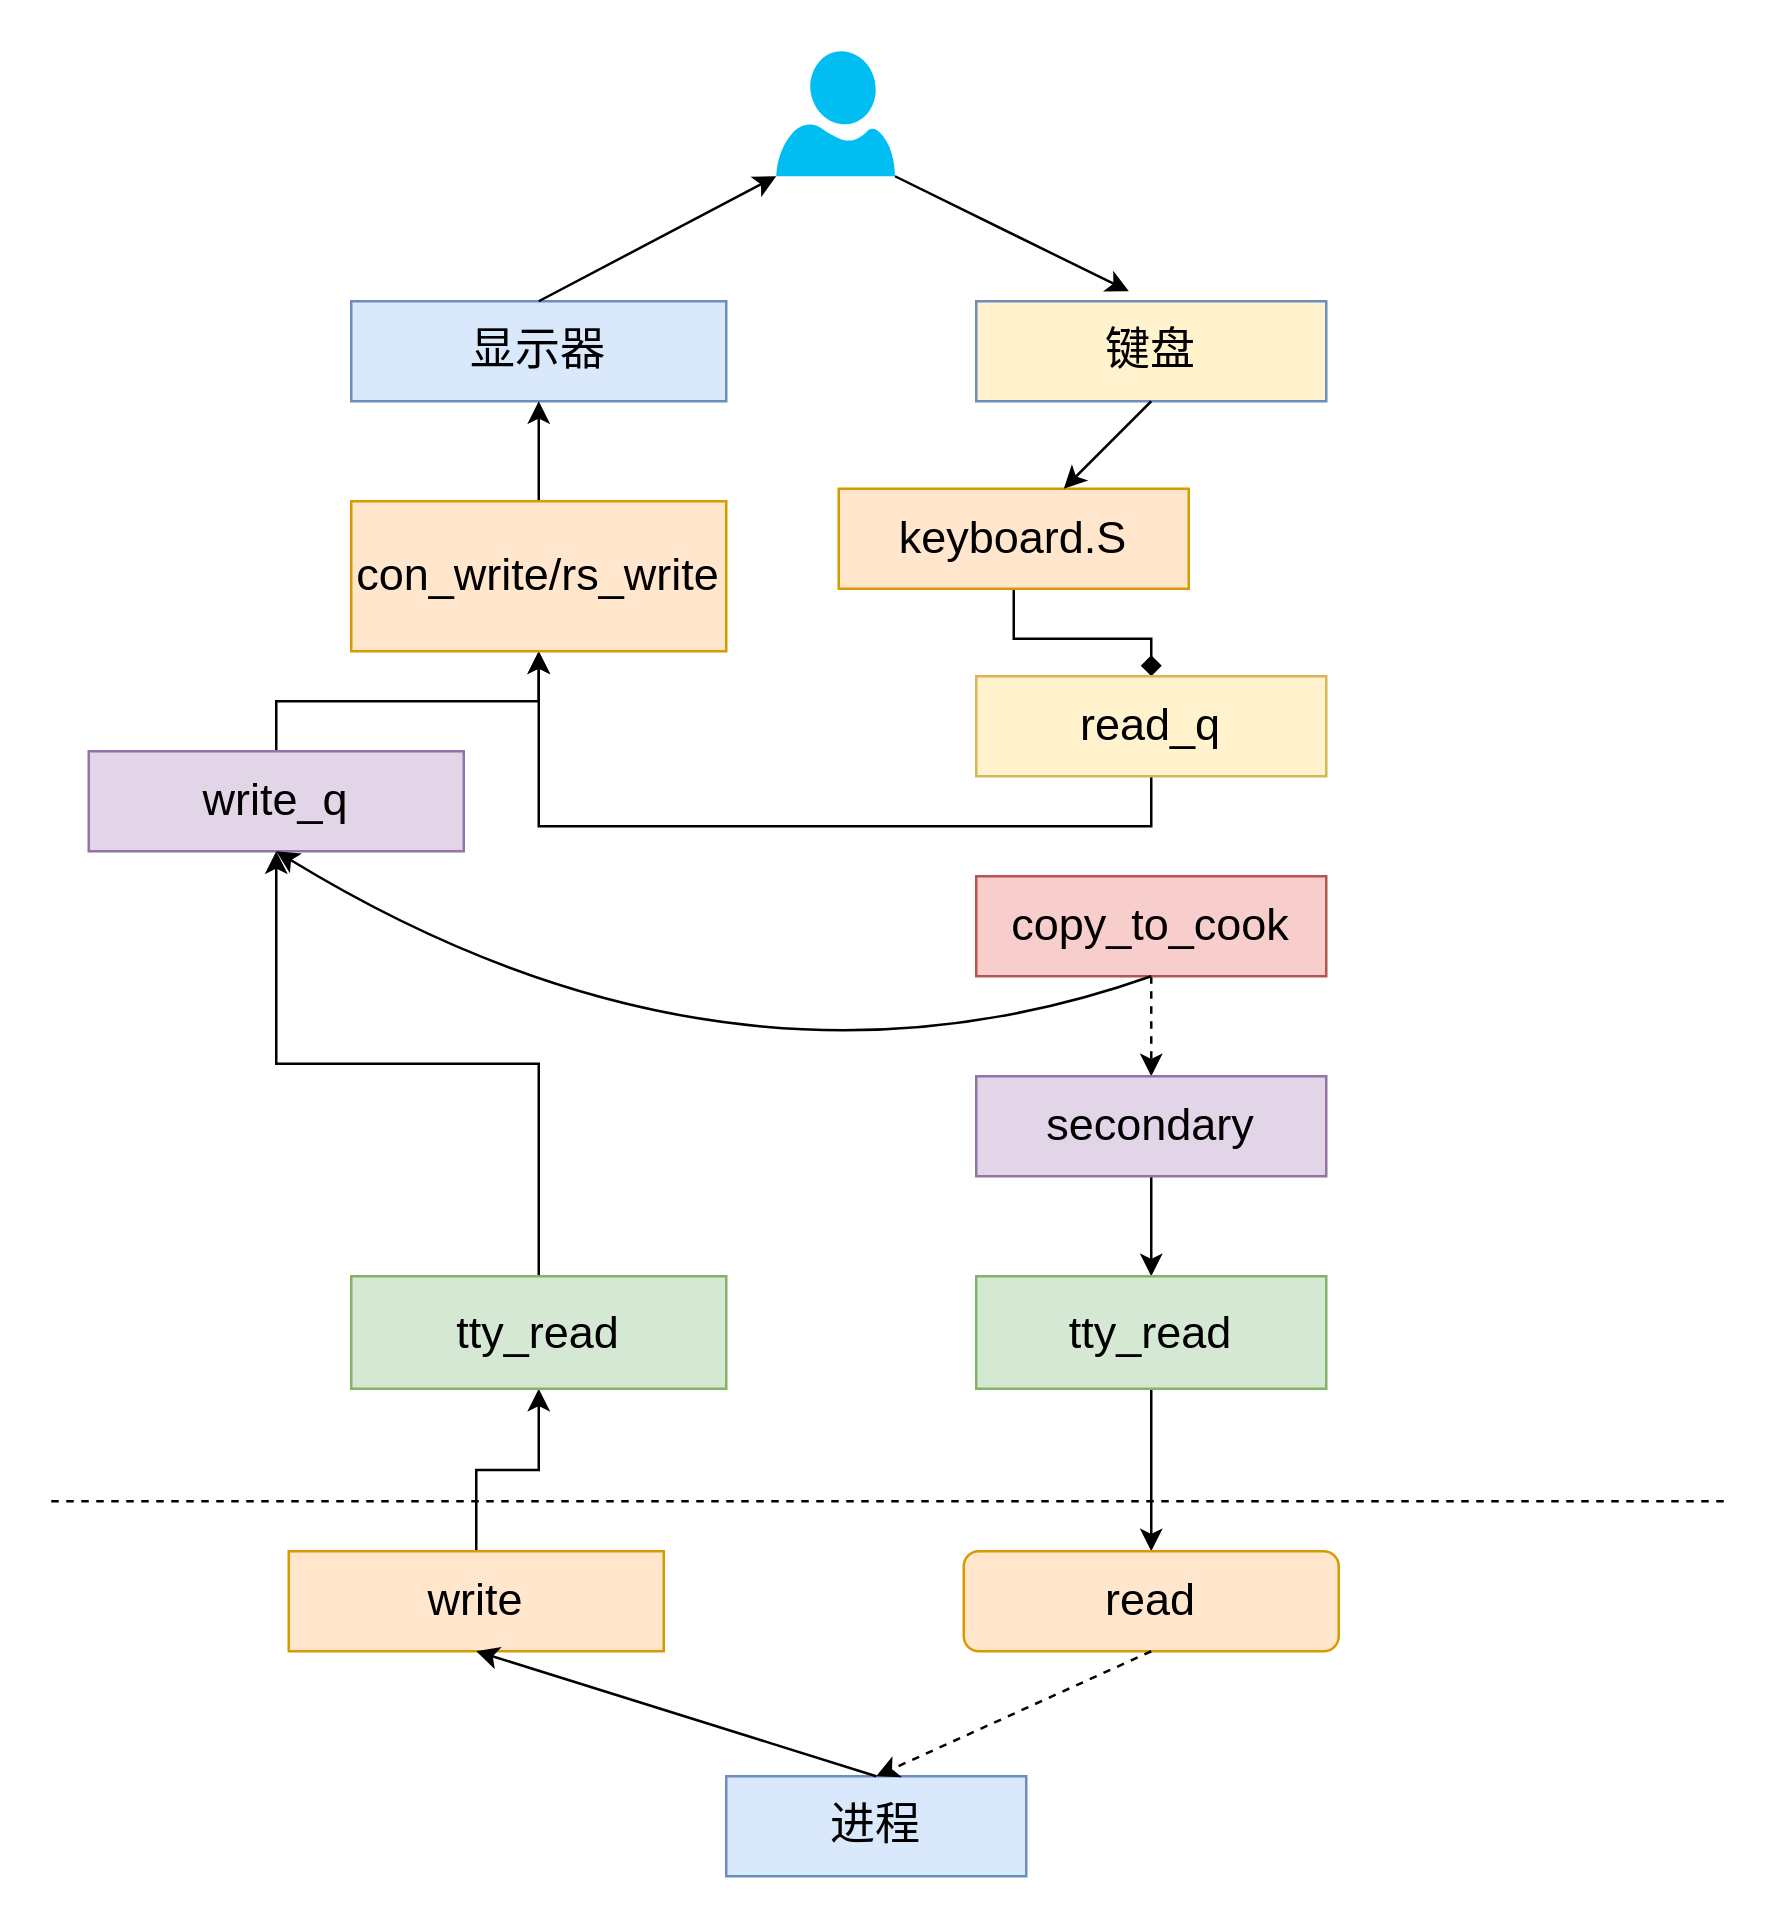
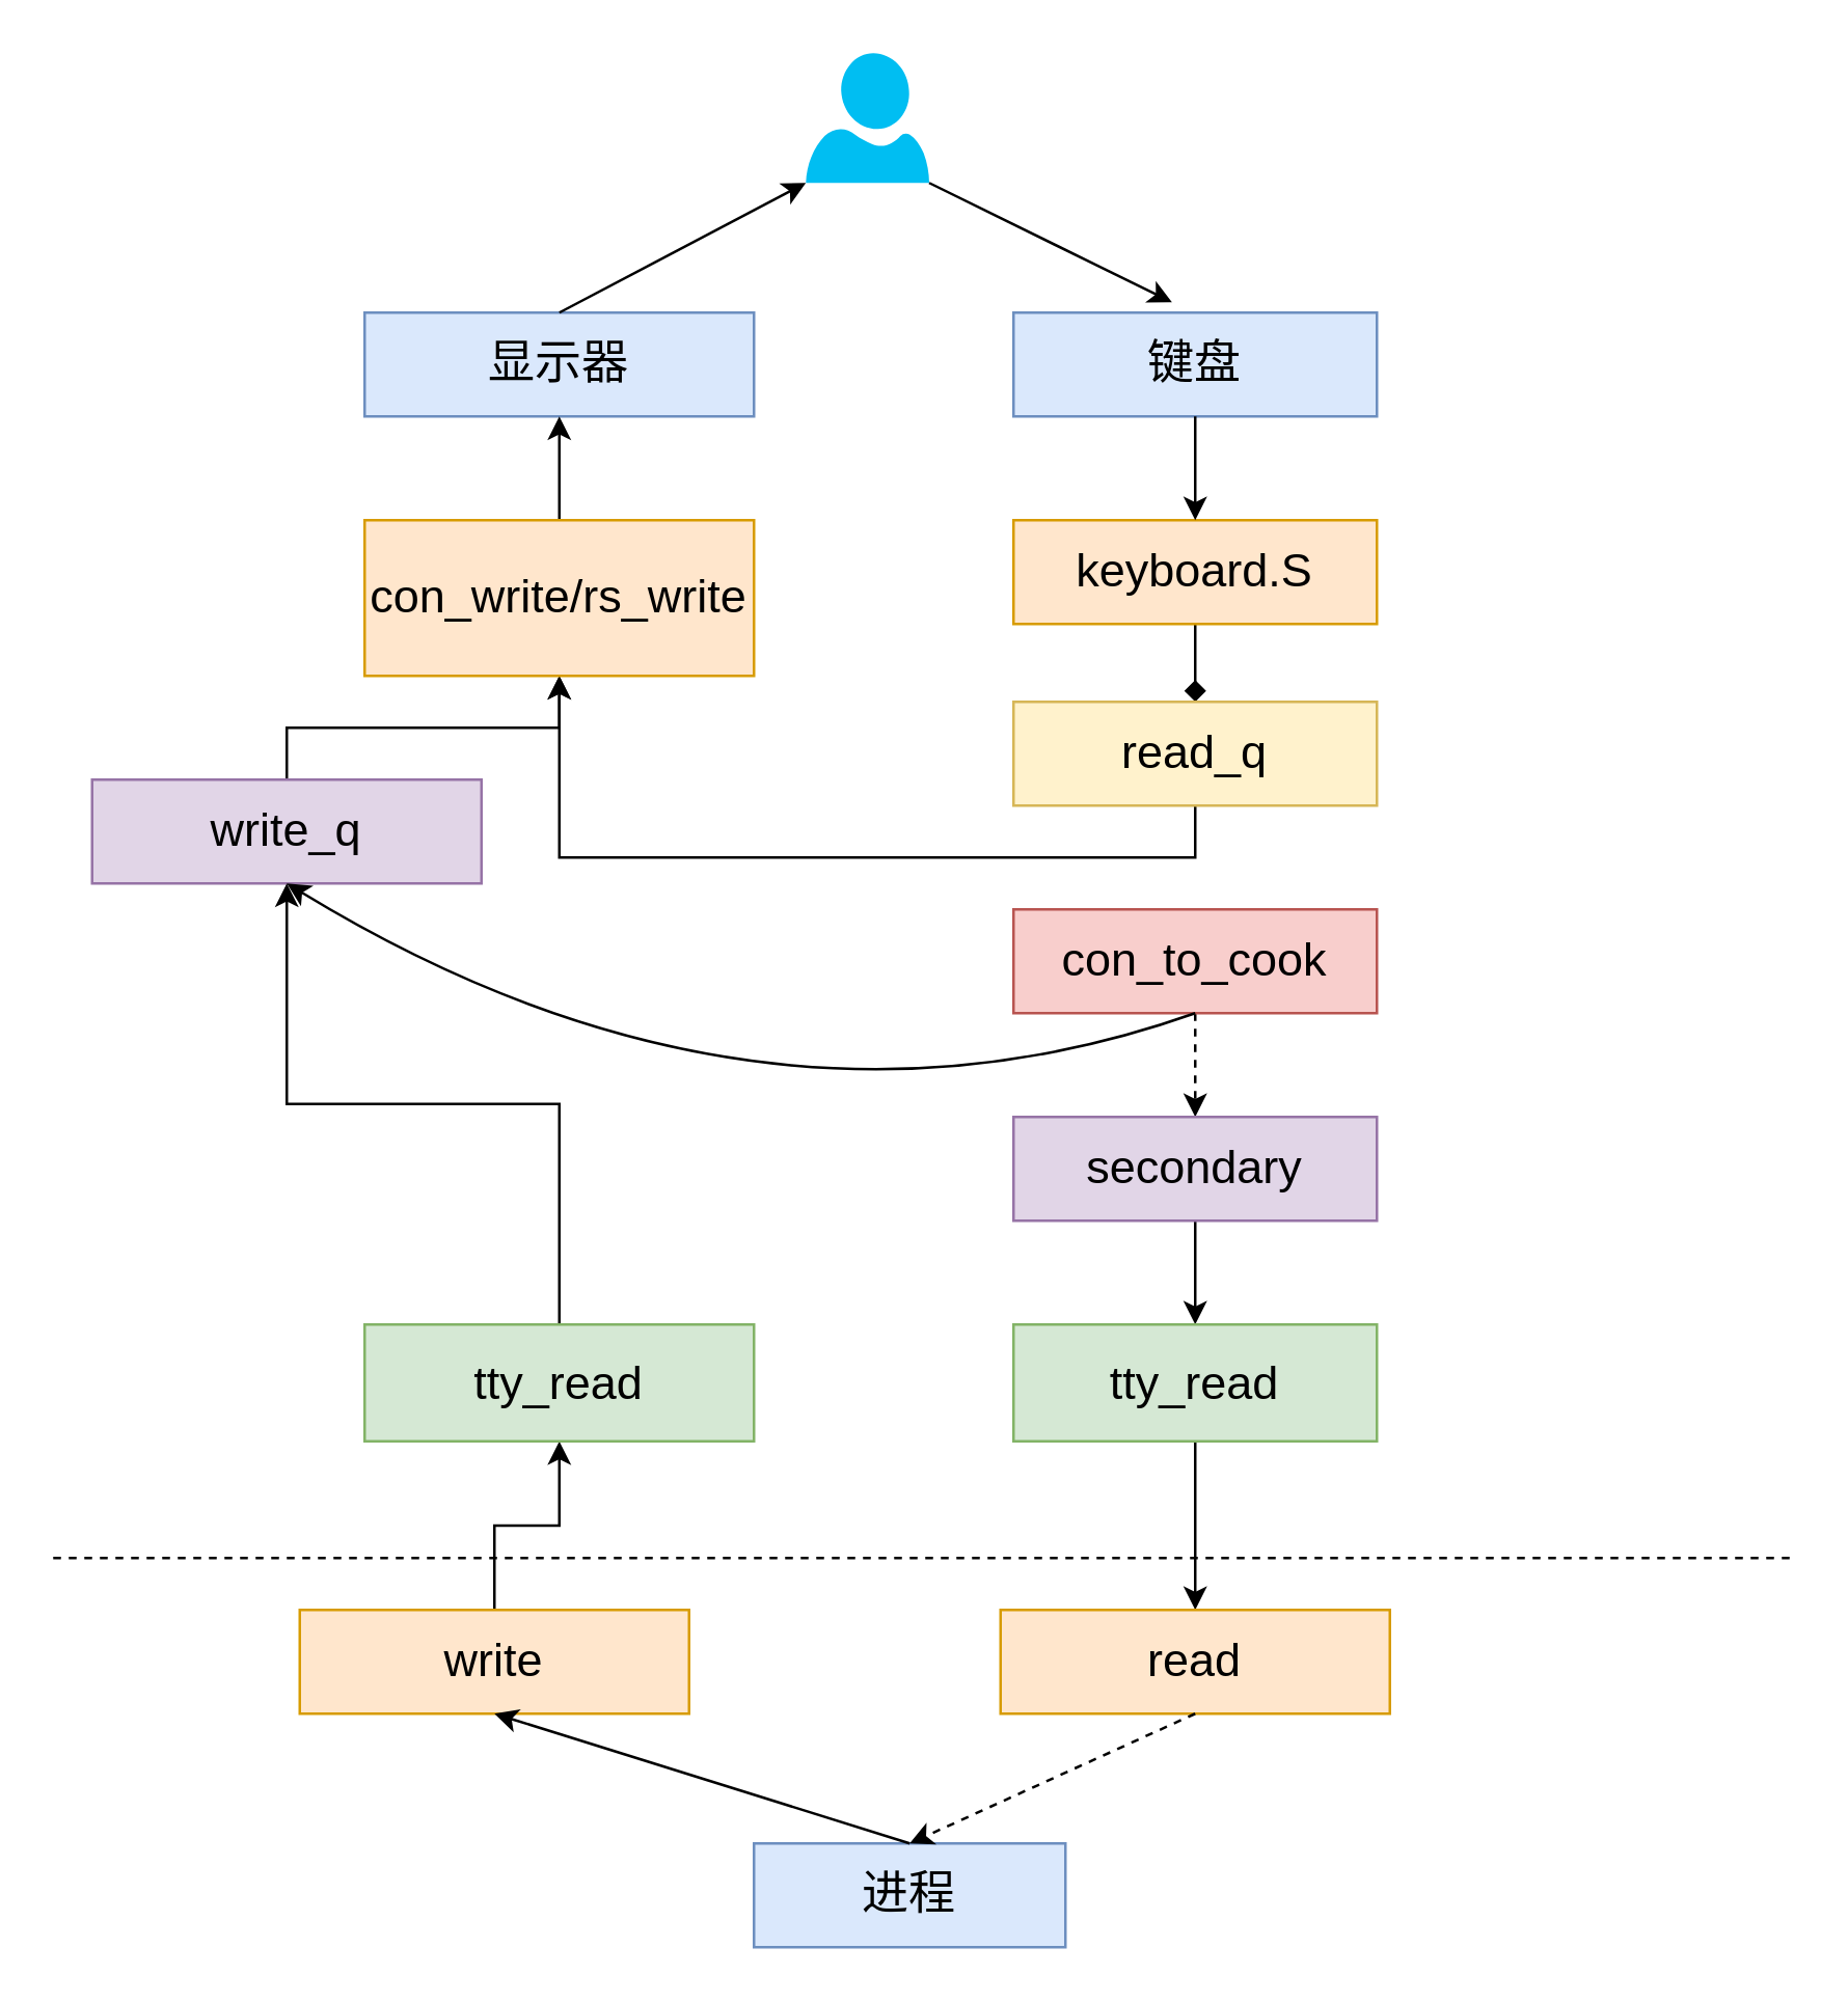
  <mxCell id="0" />
  <mxCell id="1" parent="0" />
- <mxCell id="2" value="&lt;font style=&quot;font-size: 18px;&quot;&gt;键盘&lt;/font&gt;" style="rounded=0;whiteSpace=wrap;html=1;fillColor=#fff2cc;strokeColor=#6c8ebf;" vertex="1" parent="1"><mxGeometry x="390" y="120" width="140" height="40" as="geometry" /></mxCell>
+ <mxCell id="2" value="&lt;font style=&quot;font-size: 18px;&quot;&gt;键盘&lt;/font&gt;" style="rounded=0;whiteSpace=wrap;html=1;fillColor=#dae8fc;strokeColor=#6c8ebf;" vertex="1" parent="1"><mxGeometry x="390" y="120" width="140" height="40" as="geometry" /></mxCell>
  <mxCell id="3" value="" style="verticalLabelPosition=bottom;html=1;verticalAlign=top;align=center;strokeColor=none;fillColor=#00BEF2;shape=mxgraph.azure.user;" vertex="1" parent="1"><mxGeometry x="310" y="20" width="47.5" height="50" as="geometry" /></mxCell>
  <mxCell id="4" value="&lt;font style=&quot;font-size: 18px;&quot;&gt;显示器&lt;/font&gt;" style="rounded=0;whiteSpace=wrap;html=1;fillColor=#dae8fc;strokeColor=#6c8ebf;" vertex="1" parent="1"><mxGeometry x="140" y="120" width="150" height="40" as="geometry" /></mxCell>
  <mxCell id="5" style="edgeStyle=orthogonalEdgeStyle;rounded=0;orthogonalLoop=1;jettySize=auto;html=1;exitX=0.5;exitY=1;exitDx=0;exitDy=0;entryX=0.5;entryY=0;entryDx=0;entryDy=0;fontSize=18;endArrow=diamond;" edge="1" parent="1" source="6" target="11"><mxGeometry relative="1" as="geometry" /></mxCell>
- <mxCell id="6" value="keyboard.S" style="rounded=0;whiteSpace=wrap;html=1;fontSize=18;fillColor=#ffe6cc;strokeColor=#d79b00;" vertex="1" parent="1"><mxGeometry x="335" y="195" width="140" height="40" as="geometry" /></mxCell>
+ <mxCell id="6" value="keyboard.S" style="rounded=0;whiteSpace=wrap;html=1;fontSize=18;fillColor=#ffe6cc;strokeColor=#d79b00;" vertex="1" parent="1"><mxGeometry x="390" y="200" width="140" height="40" as="geometry" /></mxCell>
  <mxCell id="7" value="" style="endArrow=classic;html=1;rounded=0;fontSize=18;entryX=0.436;entryY=-0.1;entryDx=0;entryDy=0;entryPerimeter=0;exitX=1;exitY=1;exitDx=0;exitDy=0;exitPerimeter=0;" edge="1" parent="1" source="3" target="2"><mxGeometry width="50" height="50" relative="1" as="geometry"><mxPoint x="350" y="90" as="sourcePoint" /><mxPoint x="414" y="40" as="targetPoint" /></mxGeometry></mxCell>
  <mxCell id="8" value="" style="endArrow=classic;html=1;rounded=0;fontSize=18;exitX=0.5;exitY=0;exitDx=0;exitDy=0;entryX=0;entryY=1;entryDx=0;entryDy=0;entryPerimeter=0;" edge="1" parent="1" source="4" target="3"><mxGeometry width="50" height="50" relative="1" as="geometry"><mxPoint x="220" y="110" as="sourcePoint" /><mxPoint x="270" y="60" as="targetPoint" /></mxGeometry></mxCell>
  <mxCell id="9" value="" style="endArrow=classic;html=1;rounded=0;fontSize=18;exitX=0.5;exitY=1;exitDx=0;exitDy=0;" edge="1" parent="1" source="2" target="6"><mxGeometry width="50" height="50" relative="1" as="geometry"><mxPoint x="600" y="220" as="sourcePoint" /><mxPoint x="650" y="170" as="targetPoint" /></mxGeometry></mxCell>
  <mxCell id="10" style="edgeStyle=orthogonalEdgeStyle;rounded=0;orthogonalLoop=1;jettySize=auto;html=1;exitX=0.5;exitY=1;exitDx=0;exitDy=0;fontSize=18;" edge="1" parent="1" source="11" target="20"><mxGeometry relative="1" as="geometry" /></mxCell>
  <mxCell id="11" value="read_q" style="rounded=0;whiteSpace=wrap;html=1;fontSize=18;fillColor=#fff2cc;strokeColor=#d6b656;" vertex="1" parent="1"><mxGeometry x="390" y="270" width="140" height="40" as="geometry" /></mxCell>
  <mxCell id="12" style="edgeStyle=orthogonalEdgeStyle;rounded=0;orthogonalLoop=1;jettySize=auto;html=1;exitX=0.5;exitY=1;exitDx=0;exitDy=0;entryX=0.5;entryY=0;entryDx=0;entryDy=0;fontSize=18;dashed=1;" edge="1" parent="1" source="13" target="15"><mxGeometry relative="1" as="geometry" /></mxCell>
- <mxCell id="13" value="copy_to_cook" style="rounded=0;whiteSpace=wrap;html=1;fontSize=18;fillColor=#f8cecc;strokeColor=#b85450;" vertex="1" parent="1"><mxGeometry x="390" y="350" width="140" height="40" as="geometry" /></mxCell>
+ <mxCell id="13" value="con_to_cook" style="rounded=0;whiteSpace=wrap;html=1;fontSize=18;fillColor=#f8cecc;strokeColor=#b85450;" vertex="1" parent="1"><mxGeometry x="390" y="350" width="140" height="40" as="geometry" /></mxCell>
  <mxCell id="14" style="edgeStyle=orthogonalEdgeStyle;rounded=0;orthogonalLoop=1;jettySize=auto;html=1;exitX=0.5;exitY=1;exitDx=0;exitDy=0;entryX=0.5;entryY=0;entryDx=0;entryDy=0;fontSize=18;" edge="1" parent="1" source="15" target="22"><mxGeometry relative="1" as="geometry" /></mxCell>
  <mxCell id="15" value="secondary" style="rounded=0;whiteSpace=wrap;html=1;fontSize=18;fillColor=#e1d5e7;strokeColor=#9673a6;" vertex="1" parent="1"><mxGeometry x="390" y="430" width="140" height="40" as="geometry" /></mxCell>
  <mxCell id="16" style="edgeStyle=orthogonalEdgeStyle;rounded=0;orthogonalLoop=1;jettySize=auto;html=1;exitX=0.5;exitY=0;exitDx=0;exitDy=0;entryX=0.5;entryY=1;entryDx=0;entryDy=0;fontSize=18;" edge="1" parent="1" source="17" target="20"><mxGeometry relative="1" as="geometry" /></mxCell>
  <mxCell id="17" value="write_q" style="rounded=0;whiteSpace=wrap;html=1;fontSize=18;fillColor=#e1d5e7;strokeColor=#9673a6;" vertex="1" parent="1"><mxGeometry x="35" y="300" width="150" height="40" as="geometry" /></mxCell>
  <mxCell id="18" value="" style="curved=1;endArrow=classic;html=1;rounded=0;fontSize=18;entryX=0.5;entryY=1;entryDx=0;entryDy=0;exitX=0.5;exitY=1;exitDx=0;exitDy=0;" edge="1" parent="1" source="13" target="17"><mxGeometry width="50" height="50" relative="1" as="geometry"><mxPoint x="290" y="500" as="sourcePoint" /><mxPoint x="340" y="450" as="targetPoint" /><Array as="points"><mxPoint x="290" y="450" /></Array></mxGeometry></mxCell>
  <mxCell id="19" style="edgeStyle=orthogonalEdgeStyle;rounded=0;orthogonalLoop=1;jettySize=auto;html=1;exitX=0.5;exitY=0;exitDx=0;exitDy=0;entryX=0.5;entryY=1;entryDx=0;entryDy=0;fontSize=18;" edge="1" parent="1" source="20" target="4"><mxGeometry relative="1" as="geometry" /></mxCell>
  <mxCell id="20" value="con_write/rs_write" style="rounded=0;whiteSpace=wrap;html=1;fontSize=18;fillColor=#ffe6cc;strokeColor=#d79b00;" vertex="1" parent="1"><mxGeometry x="140" y="200" width="150" height="60" as="geometry" /></mxCell>
  <mxCell id="21" style="edgeStyle=orthogonalEdgeStyle;rounded=0;orthogonalLoop=1;jettySize=auto;html=1;exitX=0.5;exitY=1;exitDx=0;exitDy=0;entryX=0.5;entryY=0;entryDx=0;entryDy=0;fontSize=18;" edge="1" parent="1" source="22" target="24"><mxGeometry relative="1" as="geometry" /></mxCell>
  <mxCell id="22" value="tty_read" style="rounded=0;whiteSpace=wrap;html=1;fontSize=18;fillColor=#d5e8d4;strokeColor=#82b366;" vertex="1" parent="1"><mxGeometry x="390" y="510" width="140" height="45" as="geometry" /></mxCell>
  <mxCell id="23" value="进程" style="rounded=0;whiteSpace=wrap;html=1;fontSize=18;fillColor=#dae8fc;strokeColor=#6c8ebf;" vertex="1" parent="1"><mxGeometry x="290" y="710" width="120" height="40" as="geometry" /></mxCell>
- <mxCell id="24" value="read" style="whiteSpace=wrap;html=1;fontSize=18;fillColor=#ffe6cc;strokeColor=#d79b00;rounded=1;" vertex="1" parent="1"><mxGeometry x="385" y="620" width="150" height="40" as="geometry" /></mxCell>
+ <mxCell id="24" value="read" style="rounded=0;whiteSpace=wrap;html=1;fontSize=18;fillColor=#ffe6cc;strokeColor=#d79b00;" vertex="1" parent="1"><mxGeometry x="385" y="620" width="150" height="40" as="geometry" /></mxCell>
  <mxCell id="25" value="" style="endArrow=none;dashed=1;html=1;rounded=0;fontSize=18;" edge="1" parent="1"><mxGeometry width="50" height="50" relative="1" as="geometry"><mxPoint x="20" y="600" as="sourcePoint" /><mxPoint x="690" y="600" as="targetPoint" /></mxGeometry></mxCell>
  <mxCell id="26" style="edgeStyle=orthogonalEdgeStyle;rounded=0;orthogonalLoop=1;jettySize=auto;html=1;exitX=0.5;exitY=0;exitDx=0;exitDy=0;entryX=0.5;entryY=1;entryDx=0;entryDy=0;fontSize=18;" edge="1" parent="1" source="27" target="30"><mxGeometry relative="1" as="geometry" /></mxCell>
  <mxCell id="27" value="write" style="rounded=0;whiteSpace=wrap;html=1;fontSize=18;fillColor=#ffe6cc;strokeColor=#d79b00;" vertex="1" parent="1"><mxGeometry x="115" y="620" width="150" height="40" as="geometry" /></mxCell>
  <mxCell id="28" value="" style="endArrow=classic;html=1;rounded=0;fontSize=18;exitX=0.5;exitY=1;exitDx=0;exitDy=0;entryX=0.5;entryY=0;entryDx=0;entryDy=0;dashed=1;" edge="1" parent="1" source="24" target="23"><mxGeometry width="50" height="50" relative="1" as="geometry"><mxPoint x="500" y="780" as="sourcePoint" /><mxPoint x="550" y="730" as="targetPoint" /></mxGeometry></mxCell>
  <mxCell id="29" style="edgeStyle=orthogonalEdgeStyle;rounded=0;orthogonalLoop=1;jettySize=auto;html=1;exitX=0.5;exitY=0;exitDx=0;exitDy=0;fontSize=18;" edge="1" parent="1" source="30" target="17"><mxGeometry relative="1" as="geometry" /></mxCell>
  <mxCell id="30" value="tty_read" style="rounded=0;whiteSpace=wrap;html=1;fontSize=18;fillColor=#d5e8d4;strokeColor=#82b366;" vertex="1" parent="1"><mxGeometry x="140" y="510" width="150" height="45" as="geometry" /></mxCell>
  <mxCell id="31" value="" style="endArrow=classic;html=1;rounded=0;fontSize=18;entryX=0.5;entryY=1;entryDx=0;entryDy=0;" edge="1" parent="1" target="27"><mxGeometry width="50" height="50" relative="1" as="geometry"><mxPoint x="350" y="710" as="sourcePoint" /><mxPoint x="360" y="720" as="targetPoint" /></mxGeometry></mxCell>
